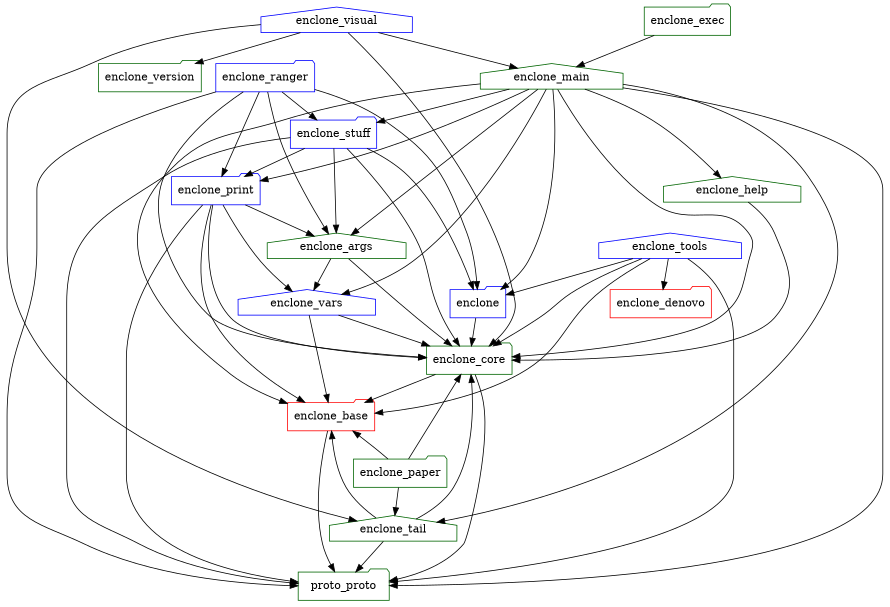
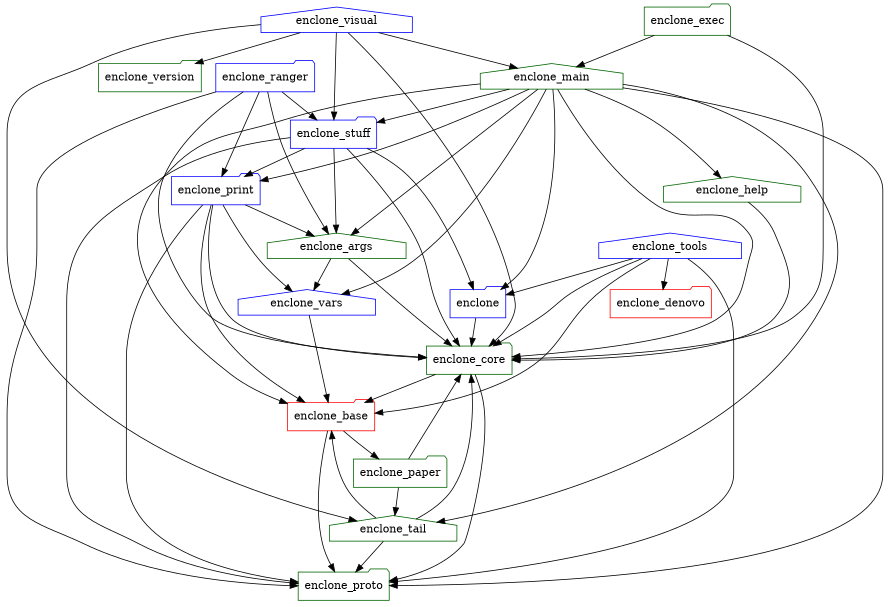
  digraph {
    node [color=darkgreen shape=folder]
    n1 [color=blue label=enclone]
    n2 [label=enclone_core]
-   n3 [label=proto_proto]
+   n3 [label=enclone_proto]
    n4 [color=red label=enclone_base]
    n5 [label=enclone_args shape=house]
    n6 [color=blue label=enclone_vars shape=house]
    n7 [color=red label=enclone_denovo]
    n8 [label=enclone_exec]
    n9 [label=enclone_main shape=house]
    n10 [label=enclone_help shape=house]
    n11 [color=blue label=enclone_print]
    n12 [color=blue label=enclone_stuff]
    n13 [label=enclone_tail shape=house]
    n14 [color=blue label=enclone_visual shape=house]
    n15 [label=enclone_version]
    n16 [color=blue label=enclone_ranger]
    n17 [color=blue label=enclone_tools shape=house]
    n18 [label=enclone_paper]
    n1 -> n2
    n2 -> n3
    n2 -> n4
    n4 -> n3
    n5 -> n2
    n5 -> n6
    n6 -> n4
-   n6 -> n2
+   n8 -> n2
    n8 -> n9
    n9 -> n1
    n9 -> n2
    n9 -> n3
    n9 -> n4
    n9 -> n5
    n9 -> n6
    n9 -> n10
    n9 -> n11
    n9 -> n12
    n9 -> n13
    n10 -> n2
    n11 -> n2
    n11 -> n3
    n11 -> n4
    n11 -> n5
    n11 -> n6
    n12 -> n1
    n12 -> n2
    n12 -> n3
    n12 -> n5
    n12 -> n11
    n13 -> n2
    n13 -> n3
    n13 -> n4
    n14 -> n2
    n14 -> n9
+   n14 -> n12
    n14 -> n13
    n14 -> n15
-   n16 -> n1
    n16 -> n2
    n16 -> n3
    n16 -> n5
    n16 -> n11
    n16 -> n12
    n17 -> n1
    n17 -> n2
    n17 -> n3
    n17 -> n4
    n17 -> n7
    n18 -> n2
-   n18 -> n4
+   n4 -> n18
    n18 -> n13
  }
